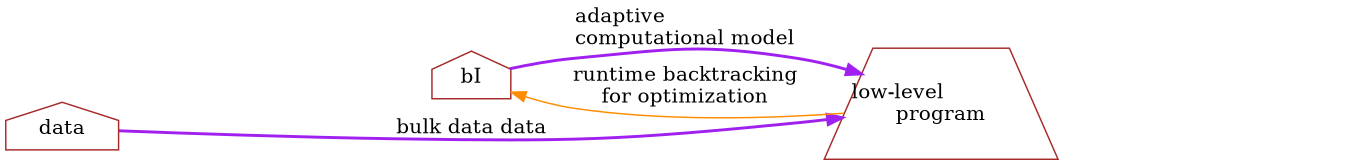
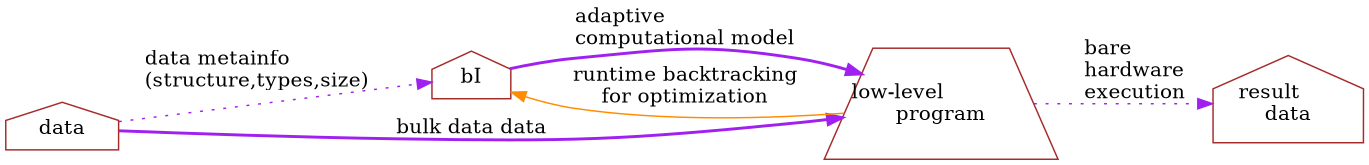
  digraph {
    rankdir=LR
    node [color=brown shape=house]
    edge [color=purple style=dotted]
    data
    bI
    "low-level\lprogram" [shape=trapezium]
+   "result\ldata"
+   data -> bI [label="data metainfo\l(structure,types,size)"]
    data -> "low-level\lprogram" [label="bulk data data" style=bold]
    bI -> "low-level\lprogram" [label="adaptive\lcomputational model" style=bold]
    "low-level\lprogram" -> bI [color=darkorange label="runtime backtracking\lfor optimization" style=solid]
+   "low-level\lprogram" -> "result\ldata" [label="bare\lhardware\lexecution"]
  }
